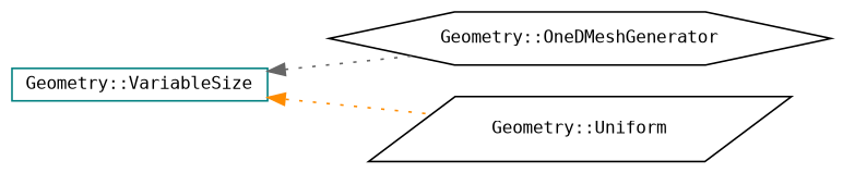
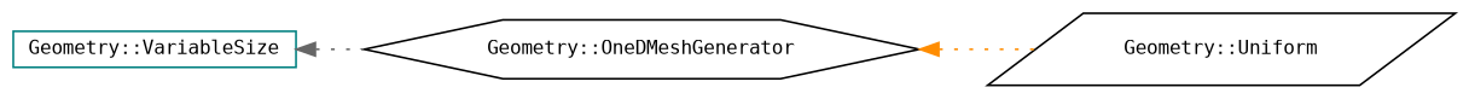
  digraph {
    fontname="DejaVu Sans Mono"
    rankdir=LR
    node [color=black fillcolor=white fontname="DejaVu Sans Mono" fontsize=10 style=filled]
    edge [dir=back fontname="DejaVu Sans Mono" fontsize=10 labelfontname=Helvetica labelfontsize=10 style=dotted]
    n1 [height=0.2 label="Geometry::OneDMeshGenerator" shape=hexagon width=0.4]
    n2 [height=0.2 label="Geometry::Uniform" shape=parallelogram width=0.4]
    n3 [color=teal height=0.2 label="Geometry::VariableSize" shape=box width=0.4]
-   n3 -> n2 [color=darkorange]
+   n1 -> n2 [color=darkorange]
    n3 -> n1 [color=gray40]
  }
